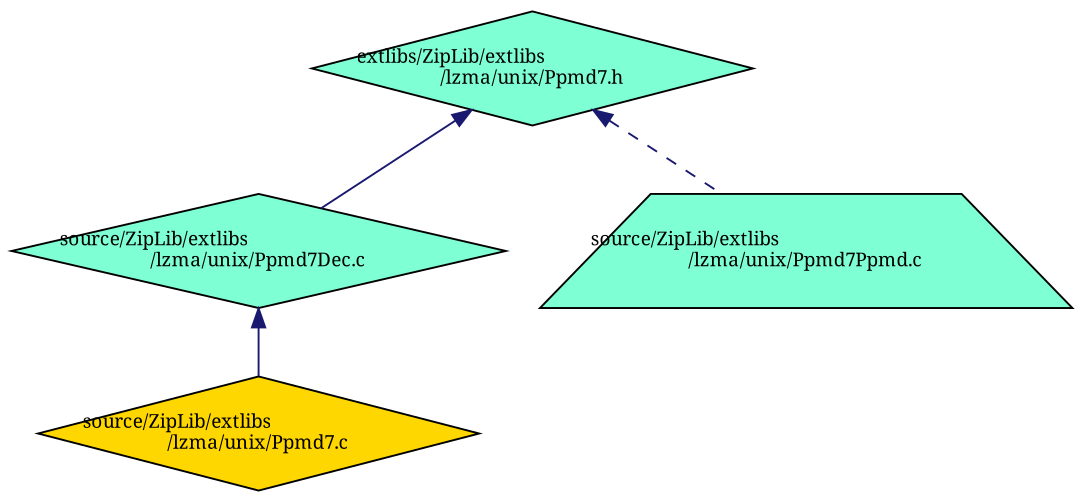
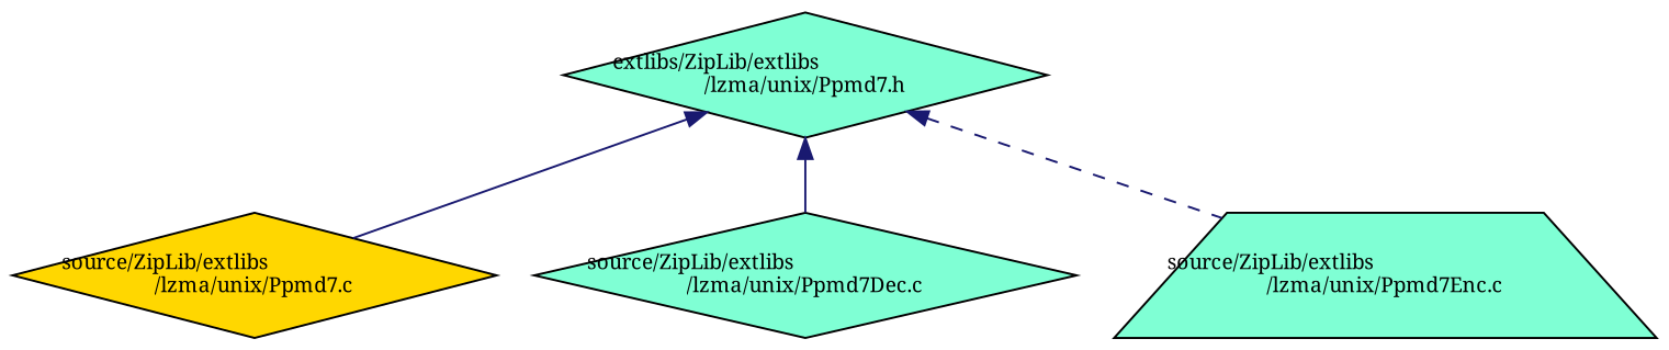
  digraph {
    fontname="Noto Serif"
    node [color=black fillcolor=aquamarine fontname="Noto Serif" fontsize=10 shape=diamond style=filled]
    edge [color=midnightblue dir=back fontname="Noto Serif" fontsize=10 labelfontname=Helvetica labelfontsize=10 style=solid]
    n1 [fontcolor=black height=0.2 label="extlibs/ZipLib/extlibs\l/lzma/unix/Ppmd7.h" width=0.4]
    n2 [fillcolor=gold height=0.2 label="source/ZipLib/extlibs\l/lzma/unix/Ppmd7.c" width=0.4]
    n3 [height=0.2 label="source/ZipLib/extlibs\l/lzma/unix/Ppmd7Dec.c" width=0.4]
-   n4 [height=0.2 label="source/ZipLib/extlibs\l/lzma/unix/Ppmd7Ppmd.c" shape=trapezium width=0.4]
-   n3 -> n2
+   n4 [height=0.2 label="source/ZipLib/extlibs\l/lzma/unix/Ppmd7Enc.c" shape=trapezium width=0.4]
+   n1 -> n2
    n1 -> n3
    n1 -> n4 [style=dashed]
  }
